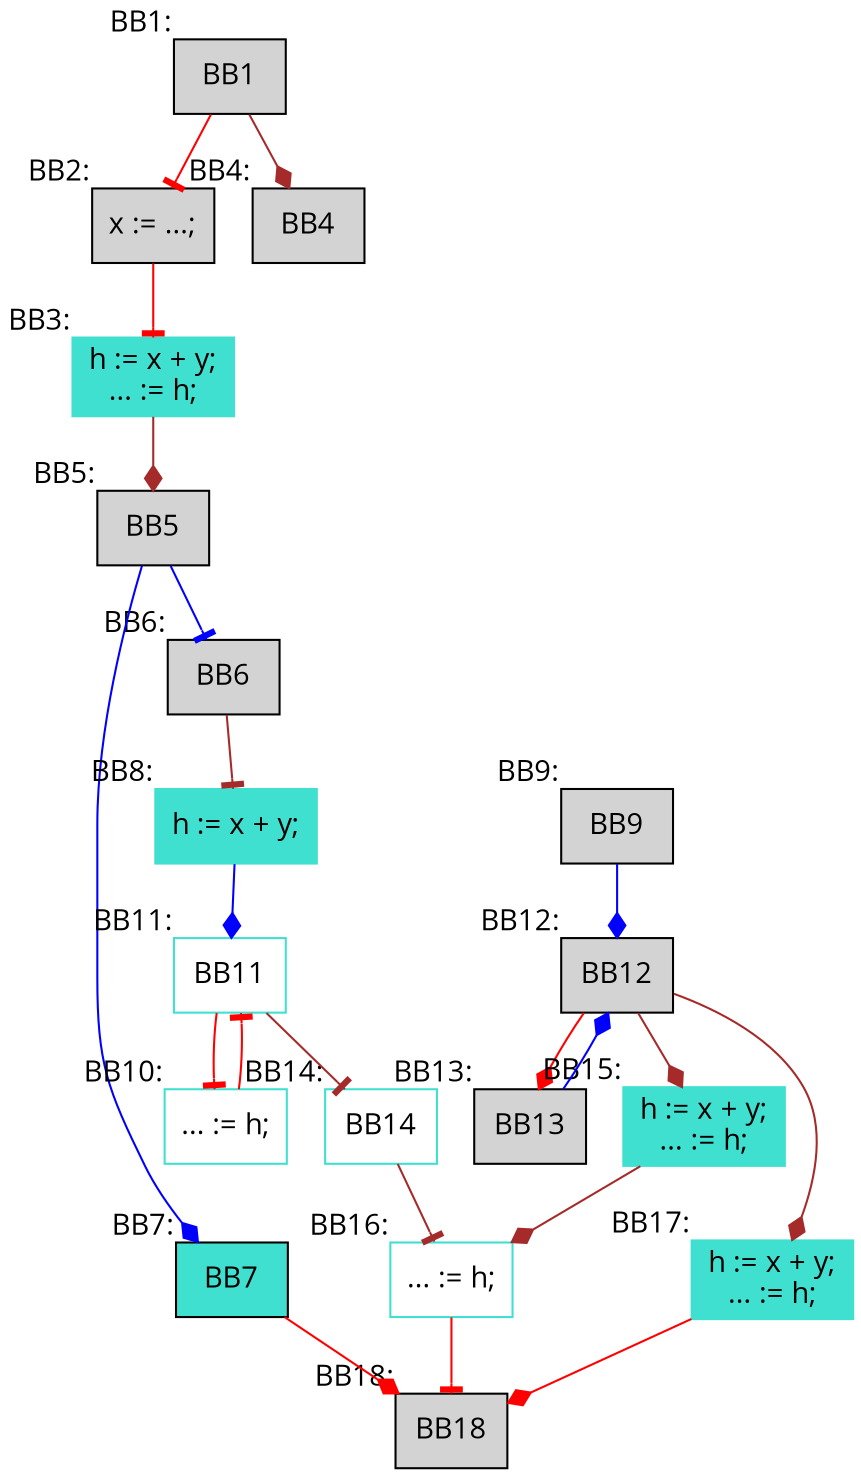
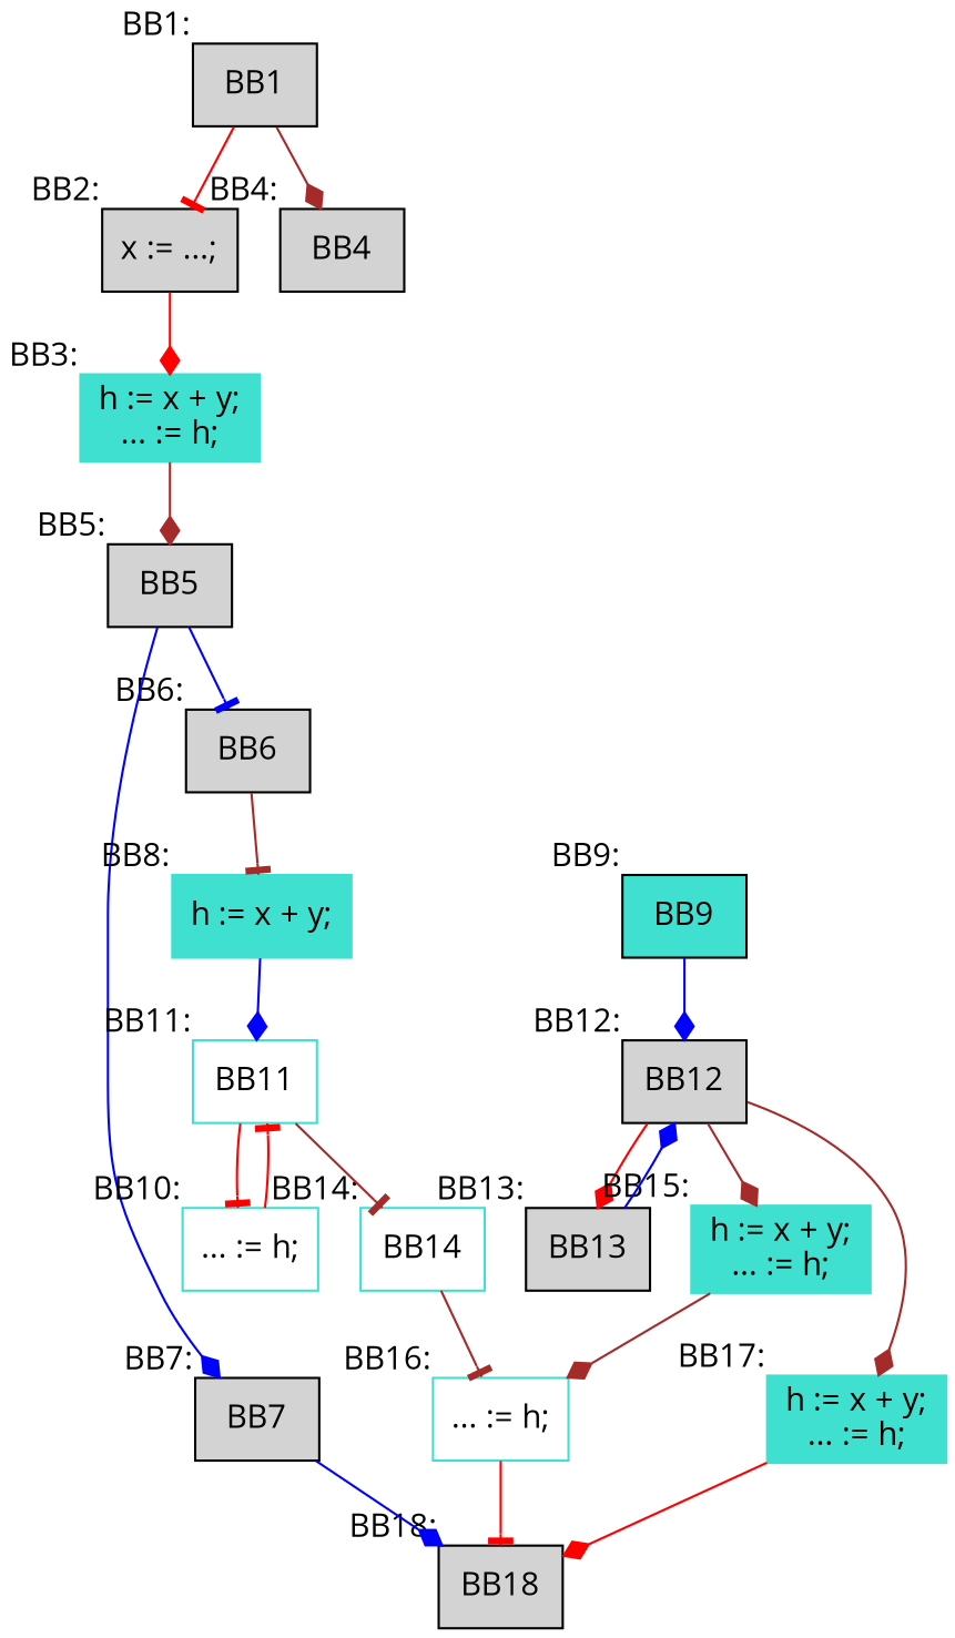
  digraph {
    fontname="Open Sans"
    node [fontname="Open Sans" shape=box style=filled]
    edge [arrowhead=diamond color=red fontname="Open Sans"]
    BB1 [xlabel="BB1:"]
    n2 [label="x := ...;\n" xlabel="BB2:"]
    BB4 [xlabel="BB4:"]
    n4 [color=Turquoise label="h := x + y;\n... := h;\n" xlabel="BB3:"]
    BB5 [xlabel="BB5:"]
    BB6 [xlabel="BB6:"]
-   BB7 [xlabel="BB7:" fillcolor=Turquoise]
+   BB7 [xlabel="BB7:"]
    n8 [color=Turquoise label="h := x + y;\n" xlabel="BB8:"]
    BB18 [xlabel="BB18:"]
    BB11 [color=Turquoise xlabel="BB11:" style=""]
-   BB9 [xlabel="BB9:"]
+   BB9 [xlabel="BB9:" fillcolor=Turquoise]
    BB12 [xlabel="BB12:"]
    n13 [color=Turquoise label="... := h;\n" xlabel="BB10:" style=""]
    BB14 [color=Turquoise xlabel="BB14:" style=""]
    BB13 [xlabel="BB13:"]
    n16 [color=Turquoise label="h := x + y;\n... := h;\n" xlabel="BB15:"]
    n17 [color=Turquoise label="h := x + y;\n... := h;\n" xlabel="BB17:"]
    n18 [color=Turquoise label="... := h;\n" xlabel="BB16:" style=""]
    BB1 -> n2 [arrowhead=tee]
    BB1 -> BB4 [color=brown]
-   n2 -> n4 [arrowhead=tee]
+   n2 -> n4
    n4 -> BB5 [color=brown]
    BB5 -> BB6 [arrowhead=tee color=blue]
    BB5 -> BB7 [color=blue]
    BB6 -> n8 [arrowhead=tee color=brown]
-   BB7 -> BB18
+   BB7 -> BB18 [color=blue]
    n8 -> BB11 [color=blue]
    BB11 -> n13 [arrowhead=tee]
    BB11 -> BB14 [arrowhead=tee color=brown]
    BB9 -> BB12 [color=blue]
    BB12 -> BB13
    BB12 -> n16 [color=brown]
    BB12 -> n17 [color=brown]
    n13 -> BB11 [arrowhead=tee]
    BB14 -> n18 [arrowhead=tee color=brown]
    BB13 -> BB12 [color=blue]
    n16 -> n18 [color=brown]
    n17 -> BB18
    n18 -> BB18 [arrowhead=tee]
  }
